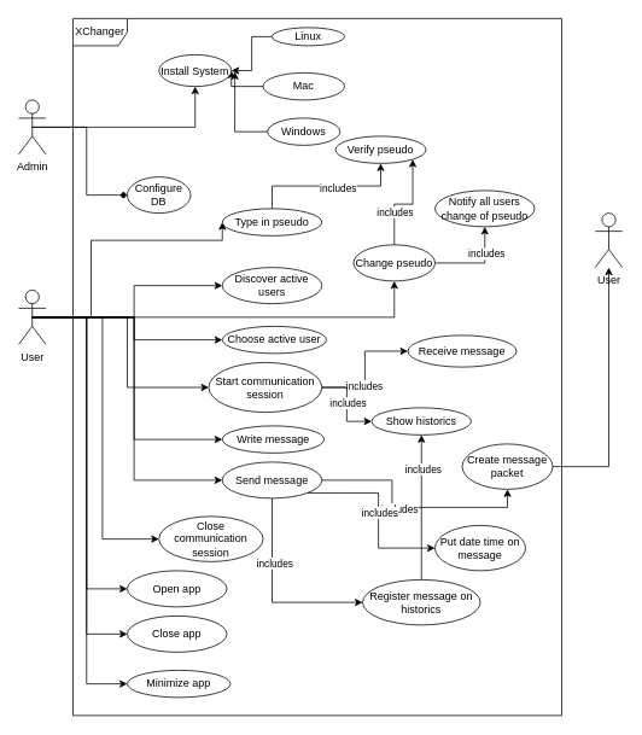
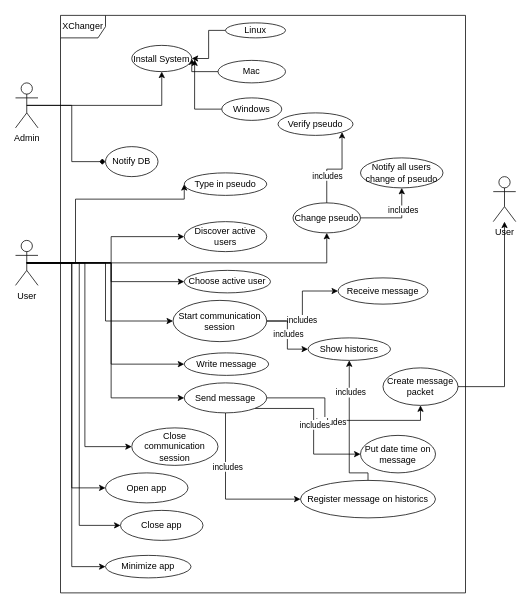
  <mxCell id="0" />
  <mxCell id="1" parent="0" />
  <mxCell id="2" style="edgeStyle=orthogonalEdgeStyle;rounded=0;orthogonalLoop=1;jettySize=auto;html=1;exitX=0.5;exitY=0.5;exitDx=0;exitDy=0;exitPerimeter=0;entryX=0;entryY=0.5;entryDx=0;entryDy=0;endArrow=diamond;" parent="1" source="4" target="19" edge="1"><mxGeometry relative="1" as="geometry" /></mxCell>
  <mxCell id="3" style="edgeStyle=orthogonalEdgeStyle;rounded=0;orthogonalLoop=1;jettySize=auto;html=1;exitX=0.5;exitY=0.5;exitDx=0;exitDy=0;exitPerimeter=0;entryX=0.5;entryY=1;entryDx=0;entryDy=0;" parent="1" source="4" target="64" edge="1"><mxGeometry relative="1" as="geometry"><mxPoint x="190" y="95" as="targetPoint" /></mxGeometry></mxCell>
  <mxCell id="4" value="Admin" style="shape=umlActor;verticalLabelPosition=bottom;verticalAlign=top;html=1;outlineConnect=0;" parent="1" vertex="1"><mxGeometry x="20" y="110" width="30" height="60" as="geometry" /></mxCell>
  <mxCell id="5" style="edgeStyle=orthogonalEdgeStyle;rounded=0;orthogonalLoop=1;jettySize=auto;html=1;exitX=0.5;exitY=0.5;exitDx=0;exitDy=0;exitPerimeter=0;" parent="1" source="16" target="36" edge="1"><mxGeometry relative="1" as="geometry" /></mxCell>
  <mxCell id="6" style="edgeStyle=orthogonalEdgeStyle;rounded=0;orthogonalLoop=1;jettySize=auto;html=1;exitX=0.5;exitY=0.5;exitDx=0;exitDy=0;exitPerimeter=0;entryX=0;entryY=0.5;entryDx=0;entryDy=0;" parent="1" source="16" target="22" edge="1"><mxGeometry relative="1" as="geometry"><Array as="points"><mxPoint x="100" y="350" /><mxPoint x="100" y="265" /></Array></mxGeometry></mxCell>
  <mxCell id="7" style="edgeStyle=orthogonalEdgeStyle;rounded=0;orthogonalLoop=1;jettySize=auto;html=1;exitX=0.5;exitY=0.5;exitDx=0;exitDy=0;exitPerimeter=0;entryX=0;entryY=0.5;entryDx=0;entryDy=0;" parent="1" source="16" target="24" edge="1"><mxGeometry relative="1" as="geometry" /></mxCell>
  <mxCell id="8" style="edgeStyle=orthogonalEdgeStyle;rounded=0;orthogonalLoop=1;jettySize=auto;html=1;exitX=0.5;exitY=0.5;exitDx=0;exitDy=0;exitPerimeter=0;entryX=0;entryY=0.5;entryDx=0;entryDy=0;" parent="1" source="16" target="23" edge="1"><mxGeometry relative="1" as="geometry" /></mxCell>
  <mxCell id="9" style="edgeStyle=orthogonalEdgeStyle;rounded=0;orthogonalLoop=1;jettySize=auto;html=1;exitX=0.5;exitY=0.5;exitDx=0;exitDy=0;exitPerimeter=0;entryX=0;entryY=0.5;entryDx=0;entryDy=0;" parent="1" source="16" target="31" edge="1"><mxGeometry relative="1" as="geometry" /></mxCell>
  <mxCell id="10" style="edgeStyle=orthogonalEdgeStyle;rounded=0;orthogonalLoop=1;jettySize=auto;html=1;exitX=0.5;exitY=0.5;exitDx=0;exitDy=0;exitPerimeter=0;entryX=0;entryY=0.5;entryDx=0;entryDy=0;" parent="1" source="16" target="38" edge="1"><mxGeometry relative="1" as="geometry" /></mxCell>
  <mxCell id="11" style="edgeStyle=orthogonalEdgeStyle;rounded=0;orthogonalLoop=1;jettySize=auto;html=1;exitX=0.5;exitY=0.5;exitDx=0;exitDy=0;exitPerimeter=0;entryX=0;entryY=0.5;entryDx=0;entryDy=0;" parent="1" source="16" target="43" edge="1"><mxGeometry relative="1" as="geometry" /></mxCell>
  <mxCell id="12" style="edgeStyle=orthogonalEdgeStyle;rounded=0;orthogonalLoop=1;jettySize=auto;html=1;exitX=0.5;exitY=0.5;exitDx=0;exitDy=0;exitPerimeter=0;entryX=0;entryY=0.5;entryDx=0;entryDy=0;" parent="1" source="16" target="49" edge="1"><mxGeometry relative="1" as="geometry" /></mxCell>
  <mxCell id="13" style="edgeStyle=orthogonalEdgeStyle;rounded=0;orthogonalLoop=1;jettySize=auto;html=1;exitX=0.5;exitY=0.5;exitDx=0;exitDy=0;exitPerimeter=0;entryX=0;entryY=0.5;entryDx=0;entryDy=0;" parent="1" source="16" target="50" edge="1"><mxGeometry relative="1" as="geometry" /></mxCell>
  <mxCell id="14" style="edgeStyle=orthogonalEdgeStyle;rounded=0;orthogonalLoop=1;jettySize=auto;html=1;exitX=0.5;exitY=0.5;exitDx=0;exitDy=0;exitPerimeter=0;entryX=0;entryY=0.5;entryDx=0;entryDy=0;" parent="1" source="16" target="53" edge="1"><mxGeometry relative="1" as="geometry" /></mxCell>
  <mxCell id="15" style="edgeStyle=orthogonalEdgeStyle;rounded=0;orthogonalLoop=1;jettySize=auto;html=1;exitX=0.5;exitY=0.5;exitDx=0;exitDy=0;exitPerimeter=0;entryX=0;entryY=0.5;entryDx=0;entryDy=0;" parent="1" source="16" target="60" edge="1"><mxGeometry relative="1" as="geometry" /></mxCell>
  <mxCell id="16" value="User" style="shape=umlActor;verticalLabelPosition=bottom;verticalAlign=top;html=1;outlineConnect=0;" parent="1" vertex="1"><mxGeometry x="20" y="320" width="30" height="60" as="geometry" /></mxCell>
  <mxCell id="17" value="XChanger" style="shape=umlFrame;whiteSpace=wrap;html=1;" parent="1" vertex="1"><mxGeometry x="80" y="20" width="540" height="770" as="geometry" /></mxCell>
  <mxCell id="18" value="&lt;div&gt;User&lt;/div&gt;&lt;div&gt;&lt;br&gt;&lt;/div&gt;" style="shape=umlActor;verticalLabelPosition=bottom;verticalAlign=top;html=1;" parent="1" vertex="1"><mxGeometry x="657" y="235" width="30" height="60" as="geometry" /></mxCell>
- <mxCell id="19" value="Configure DB" style="ellipse;whiteSpace=wrap;html=1;" parent="1" vertex="1"><mxGeometry x="140" y="195" width="70" height="40" as="geometry" /></mxCell>
- <mxCell id="20" style="edgeStyle=orthogonalEdgeStyle;rounded=0;orthogonalLoop=1;jettySize=auto;html=1;exitX=0.5;exitY=0;exitDx=0;exitDy=0;entryX=0.5;entryY=1;entryDx=0;entryDy=0;" parent="1" source="22" target="37" edge="1"><mxGeometry relative="1" as="geometry" /></mxCell>
- <mxCell id="21" value="includes" style="edgeLabel;html=1;align=center;verticalAlign=middle;resizable=0;points=[];" parent="20" vertex="1" connectable="0"><mxGeometry x="0.146" y="-2" relative="1" as="geometry"><mxPoint as="offset" /></mxGeometry></mxCell>
+ <mxCell id="19" value="Notify DB" style="ellipse;whiteSpace=wrap;html=1;" parent="1" vertex="1"><mxGeometry x="140" y="195" width="70" height="40" as="geometry" /></mxCell>
  <mxCell id="22" value="&lt;div&gt;Type in pseudo&lt;/div&gt;" style="ellipse;whiteSpace=wrap;html=1;" parent="1" vertex="1"><mxGeometry x="245" y="230" width="110" height="30" as="geometry" /></mxCell>
  <mxCell id="23" value="Choose active user" style="ellipse;whiteSpace=wrap;html=1;" parent="1" vertex="1"><mxGeometry x="245" y="360" width="115" height="30" as="geometry" /></mxCell>
  <mxCell id="24" value="Write message" style="ellipse;whiteSpace=wrap;html=1;" parent="1" vertex="1"><mxGeometry x="245" y="470" width="112.5" height="30" as="geometry" /></mxCell>
  <mxCell id="25" style="edgeStyle=orthogonalEdgeStyle;rounded=0;orthogonalLoop=1;jettySize=auto;html=1;exitX=1;exitY=0.5;exitDx=0;exitDy=0;entryX=0.5;entryY=1;entryDx=0;entryDy=0;" parent="1" source="31" target="45" edge="1"><mxGeometry relative="1" as="geometry" /></mxCell>
  <mxCell id="26" value="includes" style="edgeLabel;html=1;align=center;verticalAlign=middle;resizable=0;points=[];" parent="25" vertex="1" connectable="0"><mxGeometry x="-0.097" y="-1" relative="1" as="geometry"><mxPoint as="offset" /></mxGeometry></mxCell>
  <mxCell id="27" style="edgeStyle=orthogonalEdgeStyle;rounded=0;orthogonalLoop=1;jettySize=auto;html=1;exitX=1;exitY=1;exitDx=0;exitDy=0;entryX=0;entryY=0.5;entryDx=0;entryDy=0;" parent="1" source="31" target="47" edge="1"><mxGeometry relative="1" as="geometry" /></mxCell>
  <mxCell id="28" value="includes" style="edgeLabel;html=1;align=center;verticalAlign=middle;resizable=0;points=[];" parent="27" vertex="1" connectable="0"><mxGeometry x="-0.005" y="1" relative="1" as="geometry"><mxPoint as="offset" /></mxGeometry></mxCell>
  <mxCell id="29" style="edgeStyle=orthogonalEdgeStyle;rounded=0;orthogonalLoop=1;jettySize=auto;html=1;exitX=0.5;exitY=1;exitDx=0;exitDy=0;entryX=0;entryY=0.5;entryDx=0;entryDy=0;" edge="1" parent="1" source="31" target="63"><mxGeometry relative="1" as="geometry" /></mxCell>
  <mxCell id="30" value="&lt;div&gt;includes&lt;/div&gt;" style="edgeLabel;html=1;align=center;verticalAlign=middle;resizable=0;points=[];" vertex="1" connectable="0" parent="29"><mxGeometry x="-0.343" y="2" relative="1" as="geometry"><mxPoint as="offset" /></mxGeometry></mxCell>
  <mxCell id="31" value="Send message" style="ellipse;whiteSpace=wrap;html=1;" parent="1" vertex="1"><mxGeometry x="245" y="510" width="110" height="40" as="geometry" /></mxCell>
  <mxCell id="32" style="edgeStyle=orthogonalEdgeStyle;rounded=0;orthogonalLoop=1;jettySize=auto;html=1;exitX=0.5;exitY=0;exitDx=0;exitDy=0;entryX=1;entryY=1;entryDx=0;entryDy=0;" parent="1" source="36" target="37" edge="1"><mxGeometry relative="1" as="geometry" /></mxCell>
  <mxCell id="33" value="includes" style="edgeLabel;html=1;align=center;verticalAlign=middle;resizable=0;points=[];" parent="32" vertex="1" connectable="0"><mxGeometry x="-0.353" relative="1" as="geometry"><mxPoint as="offset" /></mxGeometry></mxCell>
  <mxCell id="34" style="edgeStyle=orthogonalEdgeStyle;rounded=0;orthogonalLoop=1;jettySize=auto;html=1;exitX=1;exitY=0.5;exitDx=0;exitDy=0;entryX=0.5;entryY=1;entryDx=0;entryDy=0;" parent="1" source="36" target="48" edge="1"><mxGeometry relative="1" as="geometry" /></mxCell>
  <mxCell id="35" value="includes" style="edgeLabel;html=1;align=center;verticalAlign=middle;resizable=0;points=[];" parent="34" vertex="1" connectable="0"><mxGeometry x="0.382" y="-1" relative="1" as="geometry"><mxPoint as="offset" /></mxGeometry></mxCell>
  <mxCell id="36" value="Change pseudo" style="ellipse;whiteSpace=wrap;html=1;" parent="1" vertex="1"><mxGeometry x="390" y="270" width="90" height="40" as="geometry" /></mxCell>
  <mxCell id="37" value="Verify pseudo" style="ellipse;whiteSpace=wrap;html=1;" parent="1" vertex="1"><mxGeometry x="370" y="150" width="100" height="30" as="geometry" /></mxCell>
  <mxCell id="38" value="Discover active users" style="ellipse;whiteSpace=wrap;html=1;" parent="1" vertex="1"><mxGeometry x="245" y="295" width="110" height="40" as="geometry" /></mxCell>
  <mxCell id="39" style="edgeStyle=orthogonalEdgeStyle;rounded=0;orthogonalLoop=1;jettySize=auto;html=1;exitX=1;exitY=0.5;exitDx=0;exitDy=0;entryX=0;entryY=0.5;entryDx=0;entryDy=0;" parent="1" source="43" target="51" edge="1"><mxGeometry relative="1" as="geometry" /></mxCell>
  <mxCell id="40" value="includes" style="edgeLabel;html=1;align=center;verticalAlign=middle;resizable=0;points=[];" vertex="1" connectable="0" parent="39"><mxGeometry x="-0.26" y="1" relative="1" as="geometry"><mxPoint as="offset" /></mxGeometry></mxCell>
  <mxCell id="41" style="edgeStyle=orthogonalEdgeStyle;rounded=0;orthogonalLoop=1;jettySize=auto;html=1;exitX=1;exitY=0.5;exitDx=0;exitDy=0;entryX=0;entryY=0.5;entryDx=0;entryDy=0;" parent="1" source="43" target="52" edge="1"><mxGeometry relative="1" as="geometry" /></mxCell>
  <mxCell id="42" value="includes" style="edgeLabel;html=1;align=center;verticalAlign=middle;resizable=0;points=[];" vertex="1" connectable="0" parent="41"><mxGeometry x="-0.039" y="1" relative="1" as="geometry"><mxPoint as="offset" /></mxGeometry></mxCell>
  <mxCell id="43" value="Start communication session" style="ellipse;whiteSpace=wrap;html=1;" parent="1" vertex="1"><mxGeometry x="230" y="400" width="125" height="55" as="geometry" /></mxCell>
  <mxCell id="44" style="edgeStyle=orthogonalEdgeStyle;rounded=0;orthogonalLoop=1;jettySize=auto;html=1;exitX=1;exitY=0.5;exitDx=0;exitDy=0;" parent="1" source="45" target="18" edge="1"><mxGeometry relative="1" as="geometry" /></mxCell>
  <mxCell id="45" value="Create message packet" style="ellipse;whiteSpace=wrap;html=1;" parent="1" vertex="1"><mxGeometry x="510" y="490" width="100" height="50" as="geometry" /></mxCell>
  <mxCell id="46" style="edgeStyle=orthogonalEdgeStyle;rounded=0;orthogonalLoop=1;jettySize=auto;html=1;exitX=0.5;exitY=1;exitDx=0;exitDy=0;" parent="1" source="31" target="31" edge="1"><mxGeometry relative="1" as="geometry" /></mxCell>
  <mxCell id="47" value="Put date time on message" style="ellipse;whiteSpace=wrap;html=1;" parent="1" vertex="1"><mxGeometry x="480" y="580" width="100" height="50" as="geometry" /></mxCell>
  <mxCell id="48" value="Notify all users change of pseudo" style="ellipse;whiteSpace=wrap;html=1;" parent="1" vertex="1"><mxGeometry x="480" y="210" width="110" height="40" as="geometry" /></mxCell>
  <mxCell id="49" value="Open app" style="ellipse;whiteSpace=wrap;html=1;" parent="1" vertex="1"><mxGeometry x="140" y="630" width="110" height="40" as="geometry" /></mxCell>
- <mxCell id="50" value="Close app" style="ellipse;whiteSpace=wrap;html=1;" parent="1" vertex="1"><mxGeometry x="140" y="680" width="110" height="40" as="geometry" /></mxCell>
+ <mxCell id="50" value="Close app" style="ellipse;whiteSpace=wrap;html=1;" parent="1" vertex="1"><mxGeometry x="160" y="680" width="110" height="40" as="geometry" /></mxCell>
  <mxCell id="51" value="Receive message" style="ellipse;whiteSpace=wrap;html=1;" parent="1" vertex="1"><mxGeometry x="450" y="370" width="120" height="35" as="geometry" /></mxCell>
  <mxCell id="52" value="Show historics" style="ellipse;whiteSpace=wrap;html=1;" parent="1" vertex="1"><mxGeometry x="410" y="450" width="110" height="30" as="geometry" /></mxCell>
  <mxCell id="53" value="Close communication session" style="ellipse;whiteSpace=wrap;html=1;" parent="1" vertex="1"><mxGeometry x="175" y="570" width="115" height="50" as="geometry" /></mxCell>
  <mxCell id="54" style="edgeStyle=orthogonalEdgeStyle;rounded=0;orthogonalLoop=1;jettySize=auto;html=1;exitX=0;exitY=0.5;exitDx=0;exitDy=0;entryX=1;entryY=0.5;entryDx=0;entryDy=0;" parent="1" source="55" target="64" edge="1"><mxGeometry relative="1" as="geometry" /></mxCell>
  <mxCell id="55" value="&lt;div&gt;Linux&lt;/div&gt;" style="ellipse;whiteSpace=wrap;html=1;" parent="1" vertex="1"><mxGeometry x="300" y="30" width="80" height="20" as="geometry" /></mxCell>
  <mxCell id="56" style="edgeStyle=orthogonalEdgeStyle;rounded=0;orthogonalLoop=1;jettySize=auto;html=1;exitX=0;exitY=0.5;exitDx=0;exitDy=0;entryX=1;entryY=0.5;entryDx=0;entryDy=0;" parent="1" source="57" edge="1" target="64"><mxGeometry relative="1" as="geometry"><mxPoint x="260" y="95" as="targetPoint" /></mxGeometry></mxCell>
  <mxCell id="57" value="Mac" style="ellipse;whiteSpace=wrap;html=1;" parent="1" vertex="1"><mxGeometry x="290" y="80" width="90" height="30" as="geometry" /></mxCell>
  <mxCell id="58" style="edgeStyle=orthogonalEdgeStyle;rounded=0;orthogonalLoop=1;jettySize=auto;html=1;exitX=0;exitY=0.5;exitDx=0;exitDy=0;entryX=1.048;entryY=0.537;entryDx=0;entryDy=0;entryPerimeter=0;" parent="1" source="59" target="64" edge="1"><mxGeometry relative="1" as="geometry" /></mxCell>
  <mxCell id="59" value="Windows" style="ellipse;whiteSpace=wrap;html=1;" parent="1" vertex="1"><mxGeometry x="295" y="130" width="80" height="30" as="geometry" /></mxCell>
  <mxCell id="60" value="Minimize app" style="ellipse;whiteSpace=wrap;html=1;" parent="1" vertex="1"><mxGeometry x="140" y="740" width="114" height="30" as="geometry" /></mxCell>
  <mxCell id="61" style="edgeStyle=orthogonalEdgeStyle;rounded=0;orthogonalLoop=1;jettySize=auto;html=1;exitX=0.5;exitY=0;exitDx=0;exitDy=0;entryX=0.5;entryY=1;entryDx=0;entryDy=0;" edge="1" parent="1" source="63" target="52"><mxGeometry relative="1" as="geometry"><Array as="points"><mxPoint x="465" y="630" /></Array></mxGeometry></mxCell>
  <mxCell id="62" value="&lt;div&gt;includes&lt;/div&gt;" style="edgeLabel;html=1;align=center;verticalAlign=middle;resizable=0;points=[];" vertex="1" connectable="0" parent="61"><mxGeometry x="0.541" y="-1" relative="1" as="geometry"><mxPoint as="offset" /></mxGeometry></mxCell>
- <mxCell id="63" value="Register message on historics" style="ellipse;whiteSpace=wrap;html=1;" vertex="1" parent="1"><mxGeometry x="400" y="640" width="130" height="50" as="geometry" /></mxCell>
+ <mxCell id="63" value="Register message on historics" style="ellipse;whiteSpace=wrap;html=1;" vertex="1" parent="1"><mxGeometry x="400" y="640" width="180" height="50" as="geometry" /></mxCell>
  <mxCell id="64" value="Install System" style="ellipse;whiteSpace=wrap;html=1;" vertex="1" parent="1"><mxGeometry x="175" y="60" width="80" height="35" as="geometry" /></mxCell>
